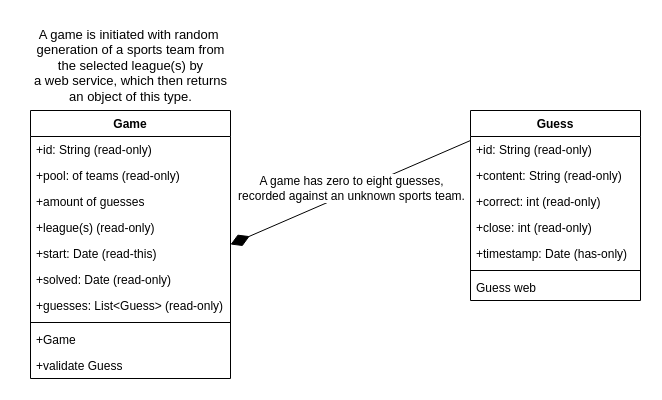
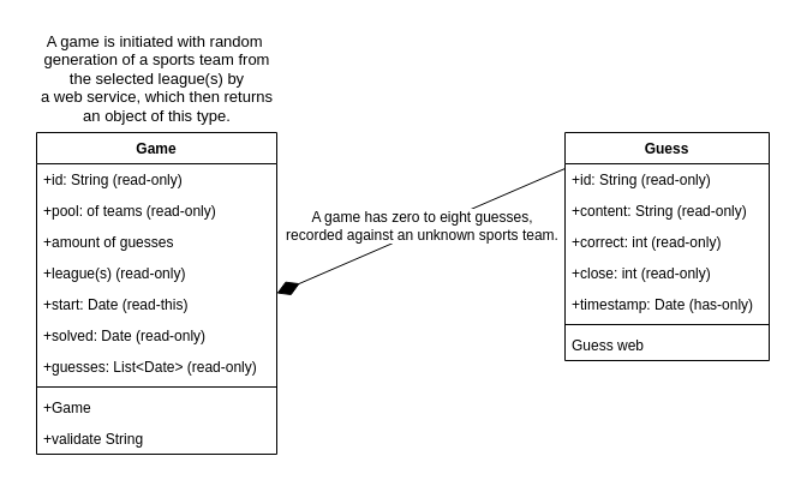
  <mxCell id="0" />
  <mxCell id="1" parent="0" />
  <mxCell id="2" value="Game" style="swimlane;fontStyle=1;align=center;verticalAlign=top;childLayout=stackLayout;horizontal=1;startSize=26;horizontalStack=0;resizeParent=1;resizeParentMax=0;resizeLast=0;collapsible=1;marginBottom=0;whiteSpace=wrap;html=1;" parent="1" vertex="1"><mxGeometry x="30" y="110" width="200" height="268" as="geometry" /></mxCell>
  <mxCell id="3" value="+id: String (read-only)" style="text;strokeColor=none;fillColor=none;align=left;verticalAlign=top;spacingLeft=4;spacingRight=4;overflow=hidden;rotatable=0;points=[[0,0.5],[1,0.5]];portConstraint=eastwest;whiteSpace=wrap;html=1;" parent="2" vertex="1"><mxGeometry y="26" width="200" height="26" as="geometry" /></mxCell>
  <mxCell id="4" value="+pool: of teams (read-only)" style="text;strokeColor=none;fillColor=none;align=left;verticalAlign=top;spacingLeft=4;spacingRight=4;overflow=hidden;rotatable=0;points=[[0,0.5],[1,0.5]];portConstraint=eastwest;whiteSpace=wrap;html=1;" parent="2" vertex="1"><mxGeometry y="52" width="200" height="26" as="geometry" /></mxCell>
  <mxCell id="5" value="+amount of guesses&amp;nbsp;" style="text;strokeColor=none;fillColor=none;align=left;verticalAlign=top;spacingLeft=4;spacingRight=4;overflow=hidden;rotatable=0;points=[[0,0.5],[1,0.5]];portConstraint=eastwest;whiteSpace=wrap;html=1;" vertex="1" parent="2"><mxGeometry y="78" width="200" height="26" as="geometry" /></mxCell>
  <mxCell id="6" value="+league(s) (read-only)" style="text;strokeColor=none;fillColor=none;align=left;verticalAlign=top;spacingLeft=4;spacingRight=4;overflow=hidden;rotatable=0;points=[[0,0.5],[1,0.5]];portConstraint=eastwest;whiteSpace=wrap;html=1;" parent="2" vertex="1"><mxGeometry y="104" width="200" height="26" as="geometry" /></mxCell>
  <mxCell id="7" value="+start: Date (read-this)" style="text;strokeColor=none;fillColor=none;align=left;verticalAlign=top;spacingLeft=4;spacingRight=4;overflow=hidden;rotatable=0;points=[[0,0.5],[1,0.5]];portConstraint=eastwest;whiteSpace=wrap;html=1;" parent="2" vertex="1"><mxGeometry y="130" width="200" height="26" as="geometry" /></mxCell>
  <mxCell id="8" value="+solved: Date (read-only)" style="text;strokeColor=none;fillColor=none;align=left;verticalAlign=top;spacingLeft=4;spacingRight=4;overflow=hidden;rotatable=0;points=[[0,0.5],[1,0.5]];portConstraint=eastwest;whiteSpace=wrap;html=1;" parent="2" vertex="1"><mxGeometry y="156" width="200" height="26" as="geometry" /></mxCell>
- <mxCell id="9" value="+guesses: List&amp;lt;Guess&amp;gt; (read-only)" style="text;strokeColor=none;fillColor=none;align=left;verticalAlign=top;spacingLeft=4;spacingRight=4;overflow=hidden;rotatable=0;points=[[0,0.5],[1,0.5]];portConstraint=eastwest;whiteSpace=wrap;html=1;" parent="2" vertex="1"><mxGeometry y="182" width="200" height="26" as="geometry" /></mxCell>
+ <mxCell id="9" value="+guesses: List&amp;lt;Date&amp;gt; (read-only)" style="text;strokeColor=none;fillColor=none;align=left;verticalAlign=top;spacingLeft=4;spacingRight=4;overflow=hidden;rotatable=0;points=[[0,0.5],[1,0.5]];portConstraint=eastwest;whiteSpace=wrap;html=1;" parent="2" vertex="1"><mxGeometry y="182" width="200" height="26" as="geometry" /></mxCell>
  <mxCell id="10" value="" style="line;strokeWidth=1;fillColor=none;align=left;verticalAlign=middle;spacingTop=-1;spacingLeft=3;spacingRight=3;rotatable=0;labelPosition=right;points=[];portConstraint=eastwest;strokeColor=inherit;" parent="2" vertex="1"><mxGeometry y="208" width="200" height="8" as="geometry" /></mxCell>
  <mxCell id="11" value="+Game&amp;nbsp;" style="text;strokeColor=none;fillColor=none;align=left;verticalAlign=top;spacingLeft=4;spacingRight=4;overflow=hidden;rotatable=0;points=[[0,0.5],[1,0.5]];portConstraint=eastwest;whiteSpace=wrap;html=1;" parent="2" vertex="1"><mxGeometry y="216" width="200" height="26" as="geometry" /></mxCell>
- <mxCell id="12" value="+validate Guess" style="text;strokeColor=none;fillColor=none;align=left;verticalAlign=top;spacingLeft=4;spacingRight=4;overflow=hidden;rotatable=0;points=[[0,0.5],[1,0.5]];portConstraint=eastwest;whiteSpace=wrap;html=1;" parent="2" vertex="1"><mxGeometry y="242" width="200" height="26" as="geometry" /></mxCell>
+ <mxCell id="12" value="+validate String" style="text;strokeColor=none;fillColor=none;align=left;verticalAlign=top;spacingLeft=4;spacingRight=4;overflow=hidden;rotatable=0;points=[[0,0.5],[1,0.5]];portConstraint=eastwest;whiteSpace=wrap;html=1;" parent="2" vertex="1"><mxGeometry y="242" width="200" height="26" as="geometry" /></mxCell>
  <mxCell id="13" value="Guess" style="swimlane;fontStyle=1;align=center;verticalAlign=top;childLayout=stackLayout;horizontal=1;startSize=26;horizontalStack=0;resizeParent=1;resizeParentMax=0;resizeLast=0;collapsible=1;marginBottom=0;whiteSpace=wrap;html=1;" parent="1" vertex="1"><mxGeometry x="470" y="110" width="170" height="190" as="geometry" /></mxCell>
  <mxCell id="14" value="+id: String (read-only)" style="text;strokeColor=none;fillColor=none;align=left;verticalAlign=top;spacingLeft=4;spacingRight=4;overflow=hidden;rotatable=0;points=[[0,0.5],[1,0.5]];portConstraint=eastwest;whiteSpace=wrap;html=1;" parent="13" vertex="1"><mxGeometry y="26" width="170" height="26" as="geometry" /></mxCell>
  <mxCell id="15" value="+content: String (read-only)" style="text;strokeColor=none;fillColor=none;align=left;verticalAlign=top;spacingLeft=4;spacingRight=4;overflow=hidden;rotatable=0;points=[[0,0.5],[1,0.5]];portConstraint=eastwest;whiteSpace=wrap;html=1;" parent="13" vertex="1"><mxGeometry y="52" width="170" height="26" as="geometry" /></mxCell>
  <mxCell id="16" value="+correct: int (read-only)" style="text;strokeColor=none;fillColor=none;align=left;verticalAlign=top;spacingLeft=4;spacingRight=4;overflow=hidden;rotatable=0;points=[[0,0.5],[1,0.5]];portConstraint=eastwest;whiteSpace=wrap;html=1;" parent="13" vertex="1"><mxGeometry y="78" width="170" height="26" as="geometry" /></mxCell>
  <mxCell id="17" value="+close: int (read-only)" style="text;strokeColor=none;fillColor=none;align=left;verticalAlign=top;spacingLeft=4;spacingRight=4;overflow=hidden;rotatable=0;points=[[0,0.5],[1,0.5]];portConstraint=eastwest;whiteSpace=wrap;html=1;" parent="13" vertex="1"><mxGeometry y="104" width="170" height="26" as="geometry" /></mxCell>
  <mxCell id="18" value="+timestamp: Date (has-only)" style="text;strokeColor=none;fillColor=none;align=left;verticalAlign=top;spacingLeft=4;spacingRight=4;overflow=hidden;rotatable=0;points=[[0,0.5],[1,0.5]];portConstraint=eastwest;whiteSpace=wrap;html=1;" parent="13" vertex="1"><mxGeometry y="130" width="170" height="26" as="geometry" /></mxCell>
  <mxCell id="19" value="" style="line;strokeWidth=1;fillColor=none;align=left;verticalAlign=middle;spacingTop=-1;spacingLeft=3;spacingRight=3;rotatable=0;labelPosition=right;points=[];portConstraint=eastwest;strokeColor=inherit;" parent="13" vertex="1"><mxGeometry y="156" width="170" height="8" as="geometry" /></mxCell>
  <mxCell id="20" value="Guess web" style="text;align=left;verticalAlign=top;spacingLeft=4;spacingRight=4;overflow=hidden;rotatable=0;points=[[0,0.5],[1,0.5]];portConstraint=eastwest;whiteSpace=wrap;html=1;" parent="13" vertex="1"><mxGeometry y="164" width="170" height="26" as="geometry" /></mxCell>
  <mxCell id="21" value="" style="endArrow=diamondThin;endFill=1;endSize=18;html=1;rounded=0;exitX=0;exitY=0.5;exitDx=0;exitDy=0;entryX=1;entryY=0.5;entryDx=0;entryDy=0;strokeWidth=1;elbow=vertical;" parent="1" edge="1"><mxGeometry width="160" relative="1" as="geometry"><mxPoint x="470" y="140" as="sourcePoint" /><mxPoint x="230" y="244" as="targetPoint" /></mxGeometry></mxCell>
  <mxCell id="22" value="A game has zero to eight guesses,&lt;br style=&quot;font-size: 12px;&quot;&gt;recorded against an unknown sports team." style="edgeLabel;html=1;align=center;verticalAlign=middle;resizable=0;points=[];fontSize=12;" parent="21" vertex="1" connectable="0"><mxGeometry x="0.247" y="2" relative="1" as="geometry"><mxPoint x="29" y="-19" as="offset" /></mxGeometry></mxCell>
  <mxCell id="23" value="A game is initiated with random&amp;nbsp;&lt;br style=&quot;font-size: 13px;&quot;&gt;generation of a sports team from &lt;br&gt;the selected league(s) by&lt;br style=&quot;font-size: 13px;&quot;&gt;a web service, which then returns&lt;br style=&quot;font-size: 13px;&quot;&gt;an object of this type." style="text;html=1;align=center;verticalAlign=middle;resizable=0;points=[];autosize=1;strokeColor=none;fillColor=none;fontSize=13;" parent="1" vertex="1"><mxGeometry x="20" y="20" width="220" height="90" as="geometry" /></mxCell>
